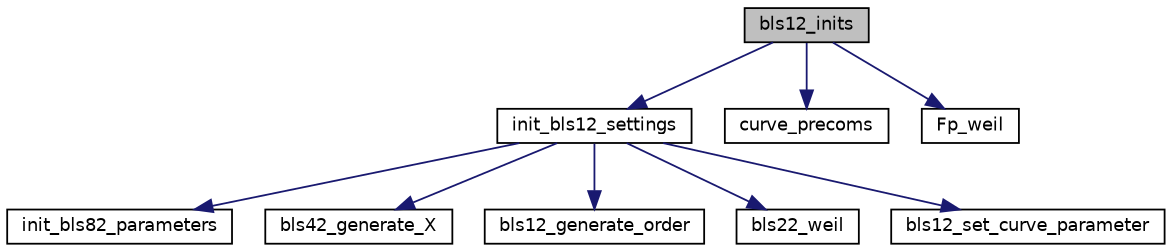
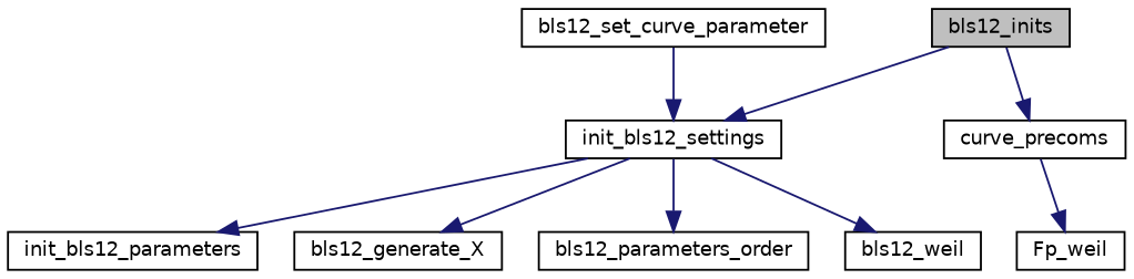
  digraph {
    rankdir=TB
    node [color=black fillcolor=white fontname=Helvetica fontsize=10 shape=record style=filled]
    edge [color=midnightblue fontname=Helvetica fontsize=10 labelfontname=Helvetica labelfontsize=10 style=solid]
    n1 [fillcolor=grey75 fontcolor=black height=0.2 label=bls12_inits width=0.4]
    n2 [height=0.2 label=init_bls12_settings width=0.4]
    n3 [height=0.2 label=curve_precoms width=0.4]
-   n4 [height=0.2 label=init_bls82_parameters width=0.4]
-   n5 [height=0.2 label=bls42_generate_X width=0.4]
-   n6 [height=0.2 label=bls12_generate_order width=0.4]
-   n7 [height=0.2 label=bls22_weil width=0.4]
+   n4 [height=0.2 label=init_bls12_parameters width=0.4]
+   n5 [height=0.2 label=bls12_generate_X width=0.4]
+   n6 [height=0.2 label=bls12_parameters_order width=0.4]
+   n7 [height=0.2 label=bls12_weil width=0.4]
    n8 [height=0.2 label=bls12_set_curve_parameter width=0.4]
    n9 [height=0.2 label=Fp_weil width=0.4]
    n1 -> n2
    n1 -> n3
    n2 -> n4
    n2 -> n5
    n2 -> n6
    n2 -> n7
-   n2 -> n8
-   n1 -> n9
+   n8 -> n2
+   n3 -> n9
  }
